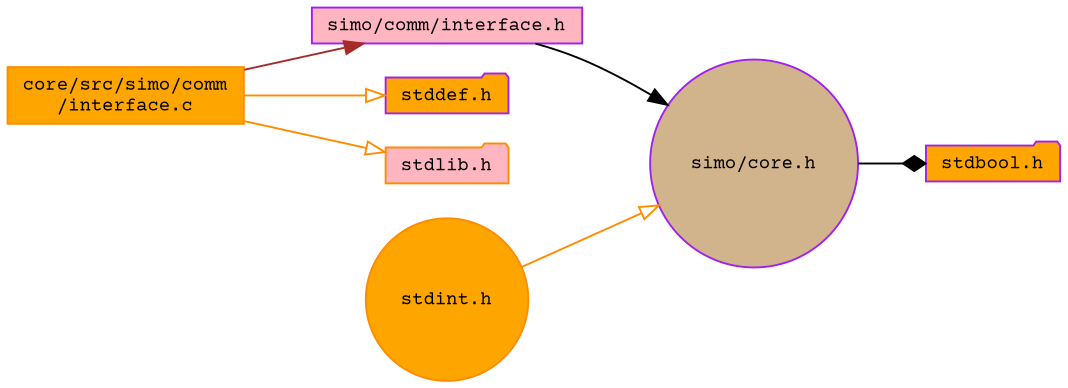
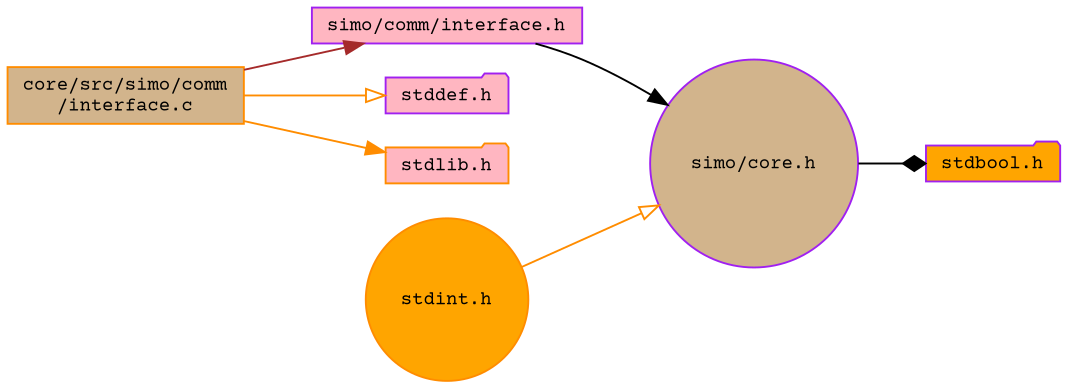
  digraph {
    fontname="Courier Prime"
    rankdir=LR
    node [color=purple fillcolor=lightpink fontname="Courier Prime" fontsize=10 shape=folder style=filled]
    edge [arrowhead=onormal color=darkorange fontname="Courier Prime" fontsize=10 labelfontname=Helvetica labelfontsize=10 style=solid]
-   n1 [color=darkorange fillcolor=orange fontcolor=black height=0.2 label="core/src/simo/comm\l/interface.c" shape=box width=0.4]
+   n1 [color=darkorange fillcolor=tan fontcolor=black height=0.2 label="core/src/simo/comm\l/interface.c" shape=box width=0.4]
    n2 [height=0.2 label="simo/comm/interface.h" shape=box width=0.4]
-   n3 [fillcolor=orange height=0.2 label="stddef.h" width=0.4]
+   n3 [height=0.2 label="stddef.h" width=0.4]
    n4 [color=darkorange height=0.2 label="stdlib.h" width=0.4]
    n5 [fillcolor=tan height=0.2 label="simo/core.h" shape=circle width=0.4]
    n6 [fillcolor=orange height=0.2 label="stdbool.h" width=0.4]
    n7 [color=darkorange fillcolor=orange height=0.2 label="stdint.h" shape=circle width=0.4]
    n1 -> n2 [arrowhead=normal color=brown]
    n1 -> n3
-   n1 -> n4
+   n1 -> n4 [arrowhead=normal]
    n2 -> n5 [arrowhead=normal color=black]
    n5 -> n6 [arrowhead=diamond color=black]
    n7 -> n5
  }
